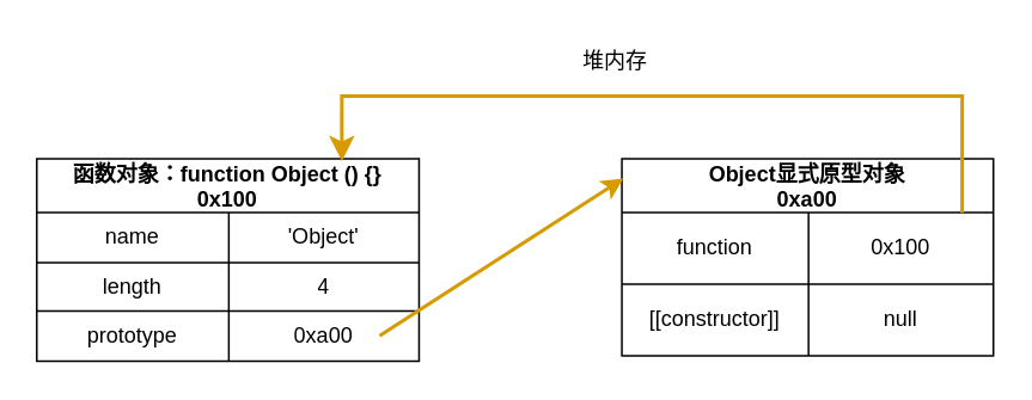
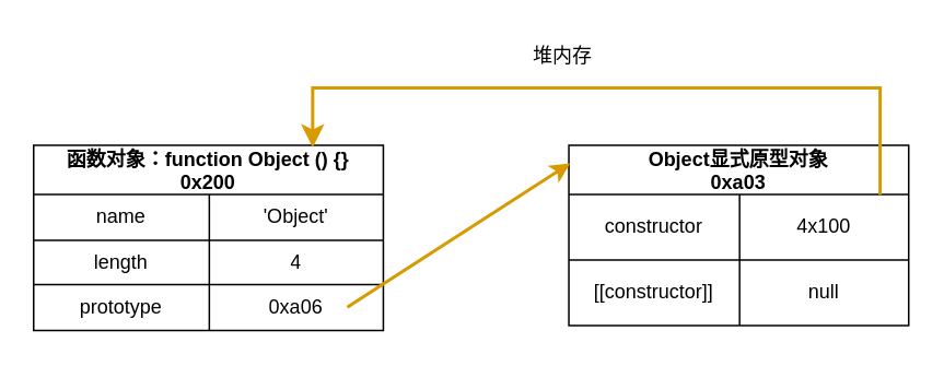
  <mxCell id="0" />
  <mxCell id="1" parent="0" />
- <mxCell id="2" value="Object显式原型对象&#10;0xa00" style="shape=table;startSize=30;container=1;collapsible=0;childLayout=tableLayout;fontStyle=1;align=center;rounded=0;labelBorderColor=none;sketch=0;strokeColor=#000000;fontColor=#000000;fillColor=none;" vertex="1" parent="1"><mxGeometry x="346" y="88" width="207" height="110" as="geometry" /></mxCell>
+ <mxCell id="2" value="Object显式原型对象&#10;0xa03" style="shape=table;startSize=30;container=1;collapsible=0;childLayout=tableLayout;fontStyle=1;align=center;rounded=0;labelBorderColor=none;sketch=0;strokeColor=#000000;fontColor=#000000;fillColor=none;" vertex="1" parent="1"><mxGeometry x="346" y="88" width="207" height="110" as="geometry" /></mxCell>
  <mxCell id="3" value="" style="shape=tableRow;horizontal=0;startSize=0;swimlaneHead=0;swimlaneBody=0;top=0;left=0;bottom=0;right=0;collapsible=0;dropTarget=0;fillColor=none;points=[[0,0.5],[1,0.5]];portConstraint=eastwest;rounded=0;labelBorderColor=#000000;sketch=0;strokeColor=#000000;fontColor=#000000;" vertex="1" parent="2"><mxGeometry y="30" width="207" height="40" as="geometry" /></mxCell>
- <mxCell id="4" value="function" style="shape=partialRectangle;html=1;whiteSpace=wrap;connectable=0;fillColor=none;top=0;left=0;bottom=0;right=0;overflow=hidden;rounded=0;labelBorderColor=none;sketch=0;strokeColor=default;fontColor=#000000;" vertex="1" parent="3"><mxGeometry width="104" height="40" as="geometry"><mxRectangle width="104" height="40" as="alternateBounds" /></mxGeometry></mxCell>
- <mxCell id="5" value="0x100" style="shape=partialRectangle;html=1;whiteSpace=wrap;connectable=0;fillColor=none;top=0;left=0;bottom=0;right=0;overflow=hidden;rounded=0;labelBorderColor=none;sketch=0;strokeColor=#000000;fontColor=#000000;" vertex="1" parent="3"><mxGeometry x="104" width="103" height="40" as="geometry"><mxRectangle width="103" height="40" as="alternateBounds" /></mxGeometry></mxCell>
+ <mxCell id="4" value="constructor" style="shape=partialRectangle;html=1;whiteSpace=wrap;connectable=0;fillColor=none;top=0;left=0;bottom=0;right=0;overflow=hidden;rounded=0;labelBorderColor=none;sketch=0;strokeColor=default;fontColor=#000000;" vertex="1" parent="3"><mxGeometry width="104" height="40" as="geometry"><mxRectangle width="104" height="40" as="alternateBounds" /></mxGeometry></mxCell>
+ <mxCell id="5" value="4x100" style="shape=partialRectangle;html=1;whiteSpace=wrap;connectable=0;fillColor=none;top=0;left=0;bottom=0;right=0;overflow=hidden;rounded=0;labelBorderColor=none;sketch=0;strokeColor=#000000;fontColor=#000000;" vertex="1" parent="3"><mxGeometry x="104" width="103" height="40" as="geometry"><mxRectangle width="103" height="40" as="alternateBounds" /></mxGeometry></mxCell>
  <mxCell id="6" value="" style="shape=tableRow;horizontal=0;startSize=0;swimlaneHead=0;swimlaneBody=0;top=0;left=0;bottom=0;right=0;collapsible=0;dropTarget=0;fillColor=none;points=[[0,0.5],[1,0.5]];portConstraint=eastwest;rounded=0;labelBorderColor=#000000;sketch=0;strokeColor=#000000;fontColor=#000000;" vertex="1" parent="2"><mxGeometry y="70" width="207" height="40" as="geometry" /></mxCell>
  <mxCell id="7" value="[[constructor]]" style="shape=partialRectangle;html=1;whiteSpace=wrap;connectable=0;fillColor=none;top=0;left=0;bottom=0;right=0;overflow=hidden;rounded=0;labelBorderColor=none;sketch=0;strokeColor=default;fontColor=#000000;" vertex="1" parent="6"><mxGeometry width="104" height="40" as="geometry"><mxRectangle width="104" height="40" as="alternateBounds" /></mxGeometry></mxCell>
  <mxCell id="8" value="null" style="shape=partialRectangle;html=1;whiteSpace=wrap;connectable=0;fillColor=none;top=0;left=0;bottom=0;right=0;overflow=hidden;rounded=0;labelBorderColor=none;sketch=0;strokeColor=#000000;fontColor=#000000;" vertex="1" parent="6"><mxGeometry x="104" width="103" height="40" as="geometry"><mxRectangle width="103" height="40" as="alternateBounds" /></mxGeometry></mxCell>
- <mxCell id="9" value="函数对象：function Object () {}&#10;0x100" style="shape=table;startSize=30;container=1;collapsible=0;childLayout=tableLayout;fontStyle=1;align=center;rounded=0;labelBorderColor=none;sketch=0;strokeColor=#000000;fontColor=#000000;fillColor=none;" vertex="1" parent="1"><mxGeometry y="88" width="213" height="113" as="geometry" x="20" /></mxCell>
+ <mxCell id="9" value="函数对象：function Object () {}&#10;0x200" style="shape=table;startSize=30;container=1;collapsible=0;childLayout=tableLayout;fontStyle=1;align=center;rounded=0;labelBorderColor=none;sketch=0;strokeColor=#000000;fontColor=#000000;fillColor=none;" vertex="1" parent="1"><mxGeometry y="88" width="213" height="113" as="geometry" x="20" /></mxCell>
  <mxCell id="10" value="" style="shape=tableRow;horizontal=0;startSize=0;swimlaneHead=0;swimlaneBody=0;top=0;left=0;bottom=0;right=0;collapsible=0;dropTarget=0;fillColor=none;points=[[0,0.5],[1,0.5]];portConstraint=eastwest;rounded=0;labelBorderColor=#000000;sketch=0;strokeColor=#000000;fontColor=#000000;" vertex="1" parent="9"><mxGeometry y="30" width="213" height="28" as="geometry" /></mxCell>
  <mxCell id="11" value="name" style="shape=partialRectangle;html=1;whiteSpace=wrap;connectable=0;fillColor=none;top=0;left=0;bottom=0;right=0;overflow=hidden;rounded=0;labelBorderColor=none;sketch=0;strokeColor=default;fontColor=#000000;" vertex="1" parent="10"><mxGeometry width="107" height="28" as="geometry"><mxRectangle width="107" height="28" as="alternateBounds" /></mxGeometry></mxCell>
  <mxCell id="12" value="'Object'" style="shape=partialRectangle;html=1;whiteSpace=wrap;connectable=0;fillColor=none;top=0;left=0;bottom=0;right=0;overflow=hidden;rounded=0;labelBorderColor=none;sketch=0;strokeColor=#000000;fontColor=#000000;" vertex="1" parent="10"><mxGeometry x="107" width="106" height="28" as="geometry"><mxRectangle width="106" height="28" as="alternateBounds" /></mxGeometry></mxCell>
  <mxCell id="13" value="" style="shape=tableRow;horizontal=0;startSize=0;swimlaneHead=0;swimlaneBody=0;top=0;left=0;bottom=0;right=0;collapsible=0;dropTarget=0;fillColor=none;points=[[0,0.5],[1,0.5]];portConstraint=eastwest;rounded=0;labelBorderColor=none;sketch=0;strokeColor=#000000;fontColor=#000000;labelBackgroundColor=default;" vertex="1" parent="9"><mxGeometry y="58" width="213" height="27" as="geometry" /></mxCell>
  <mxCell id="14" value="length" style="shape=partialRectangle;html=1;whiteSpace=wrap;connectable=0;fillColor=none;top=0;left=0;bottom=0;right=0;overflow=hidden;rounded=0;labelBorderColor=none;sketch=0;strokeColor=#000000;fontColor=#000000;" vertex="1" parent="13"><mxGeometry width="107" height="27" as="geometry"><mxRectangle width="107" height="27" as="alternateBounds" /></mxGeometry></mxCell>
  <mxCell id="15" value="4" style="shape=partialRectangle;html=1;whiteSpace=wrap;connectable=0;fillColor=none;top=0;left=0;bottom=0;right=0;overflow=hidden;rounded=0;labelBorderColor=none;sketch=0;strokeColor=#000000;fontColor=#000000;" vertex="1" parent="13"><mxGeometry x="107" width="106" height="27" as="geometry"><mxRectangle width="106" height="27" as="alternateBounds" /></mxGeometry></mxCell>
  <mxCell id="16" value="" style="shape=tableRow;horizontal=0;startSize=0;swimlaneHead=0;swimlaneBody=0;top=0;left=0;bottom=0;right=0;collapsible=0;dropTarget=0;fillColor=none;points=[[0,0.5],[1,0.5]];portConstraint=eastwest;rounded=0;labelBorderColor=#000000;sketch=0;strokeColor=#000000;fontColor=#000000;" vertex="1" parent="9"><mxGeometry y="85" width="213" height="28" as="geometry" /></mxCell>
  <mxCell id="17" value="prototype" style="shape=partialRectangle;html=1;whiteSpace=wrap;connectable=0;fillColor=none;top=0;left=0;bottom=0;right=0;overflow=hidden;rounded=0;labelBorderColor=none;sketch=0;strokeColor=#000000;fontColor=#000000;" vertex="1" parent="16"><mxGeometry width="107" height="28" as="geometry"><mxRectangle width="107" height="28" as="alternateBounds" /></mxGeometry></mxCell>
- <mxCell id="18" value="0xa00" style="shape=partialRectangle;html=1;whiteSpace=wrap;connectable=0;fillColor=none;top=0;left=0;bottom=0;right=0;overflow=hidden;rounded=0;labelBorderColor=none;sketch=0;strokeColor=#000000;fontColor=#000000;" vertex="1" parent="16"><mxGeometry x="107" width="106" height="28" as="geometry"><mxRectangle width="106" height="28" as="alternateBounds" /></mxGeometry></mxCell>
+ <mxCell id="18" value="0xa06" style="shape=partialRectangle;html=1;whiteSpace=wrap;connectable=0;fillColor=none;top=0;left=0;bottom=0;right=0;overflow=hidden;rounded=0;labelBorderColor=none;sketch=0;strokeColor=#000000;fontColor=#000000;" vertex="1" parent="16"><mxGeometry x="107" width="106" height="28" as="geometry"><mxRectangle width="106" height="28" as="alternateBounds" /></mxGeometry></mxCell>
  <mxCell id="19" value="" style="endArrow=classic;html=1;strokeColor=#d79b00;fontColor=#000000;fillColor=#ffcd28;strokeWidth=2;gradientColor=#ffa500;entryX=0.004;entryY=0.1;entryDx=0;entryDy=0;exitX=1;exitY=0.5;exitDx=0;exitDy=0;entryPerimeter=0;" edge="1" parent="1" target="2"><mxGeometry width="50" height="50" relative="1" as="geometry"><mxPoint x="211" y="186.75" as="sourcePoint" /><mxPoint x="343" y="102.25" as="targetPoint" /></mxGeometry></mxCell>
  <mxCell id="20" value="" style="edgeStyle=elbowEdgeStyle;elbow=vertical;endArrow=classic;html=1;curved=0;rounded=0;endSize=8;startSize=8;exitX=0.916;exitY=0.005;exitDx=0;exitDy=0;exitPerimeter=0;fillColor=#ffcd28;gradientColor=#ffa500;strokeColor=#d79b00;strokeWidth=2;entryX=0.798;entryY=0.012;entryDx=0;entryDy=0;entryPerimeter=0;" edge="1" parent="1" source="3" target="9"><mxGeometry width="50" height="50" relative="1" as="geometry"><mxPoint x="579" y="132" as="sourcePoint" /><mxPoint x="188" y="79" as="targetPoint" /><Array as="points"><mxPoint x="379" y="53" /></Array></mxGeometry></mxCell>
  <mxCell id="21" value="堆内存" style="shape=partialRectangle;html=1;whiteSpace=wrap;connectable=0;fillColor=none;top=0;left=0;bottom=0;right=0;overflow=hidden;rounded=0;labelBorderColor=none;sketch=0;strokeColor=default;fontColor=#000000;" vertex="1" parent="1"><mxGeometry x="289" y="20" width="107" height="28" as="geometry"><mxRectangle width="107" height="28" as="alternateBounds" /></mxGeometry></mxCell>
